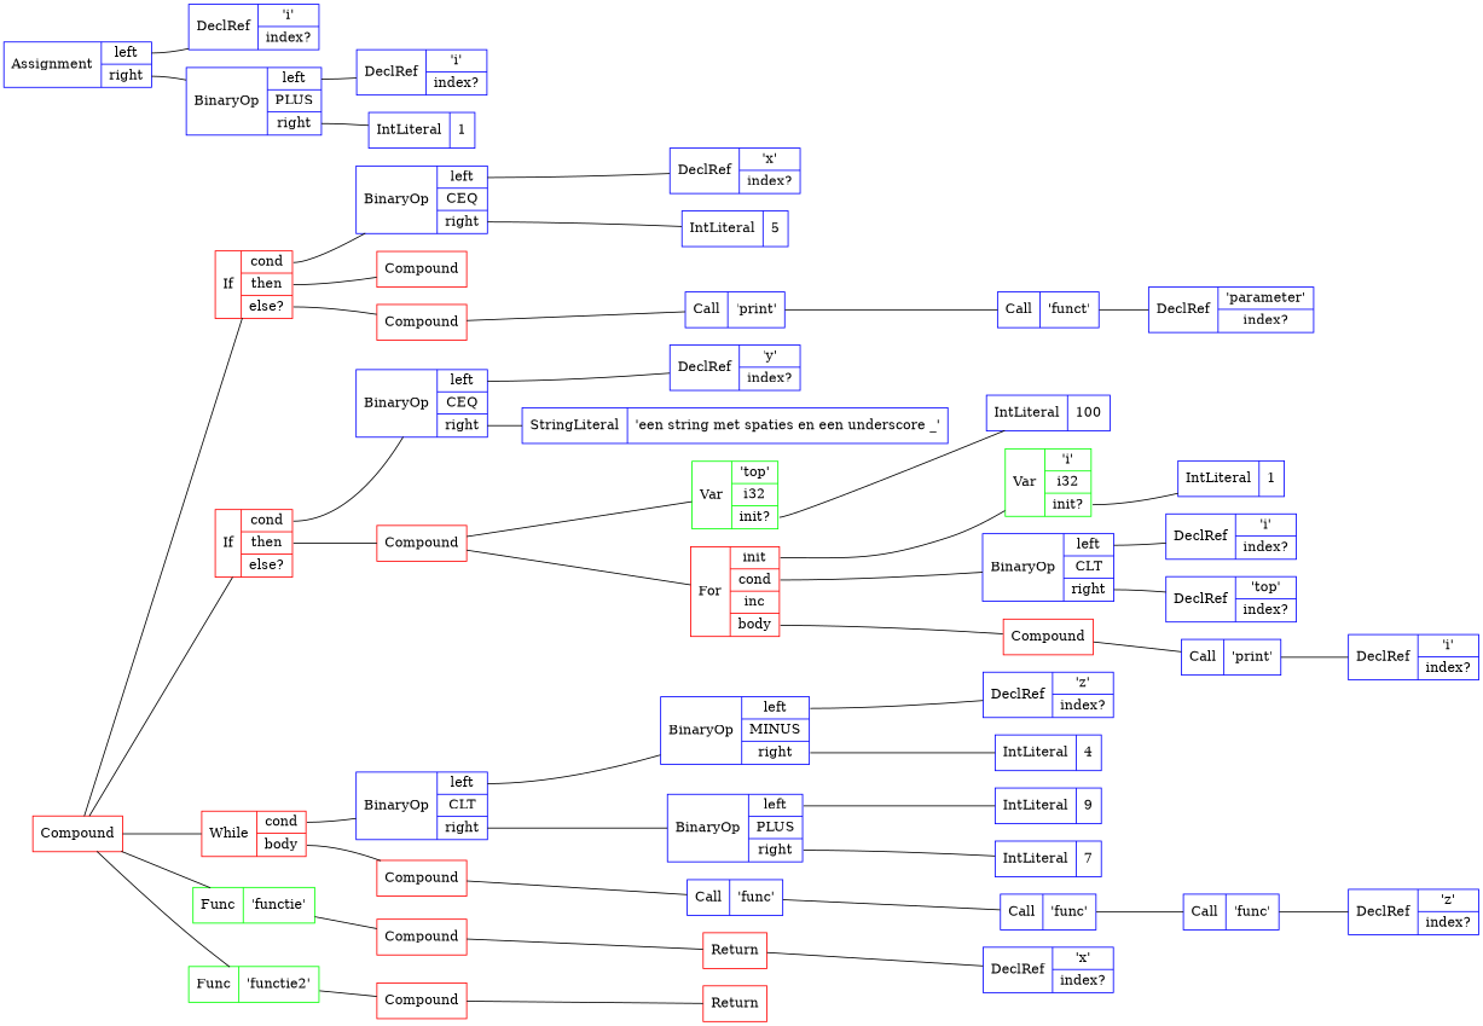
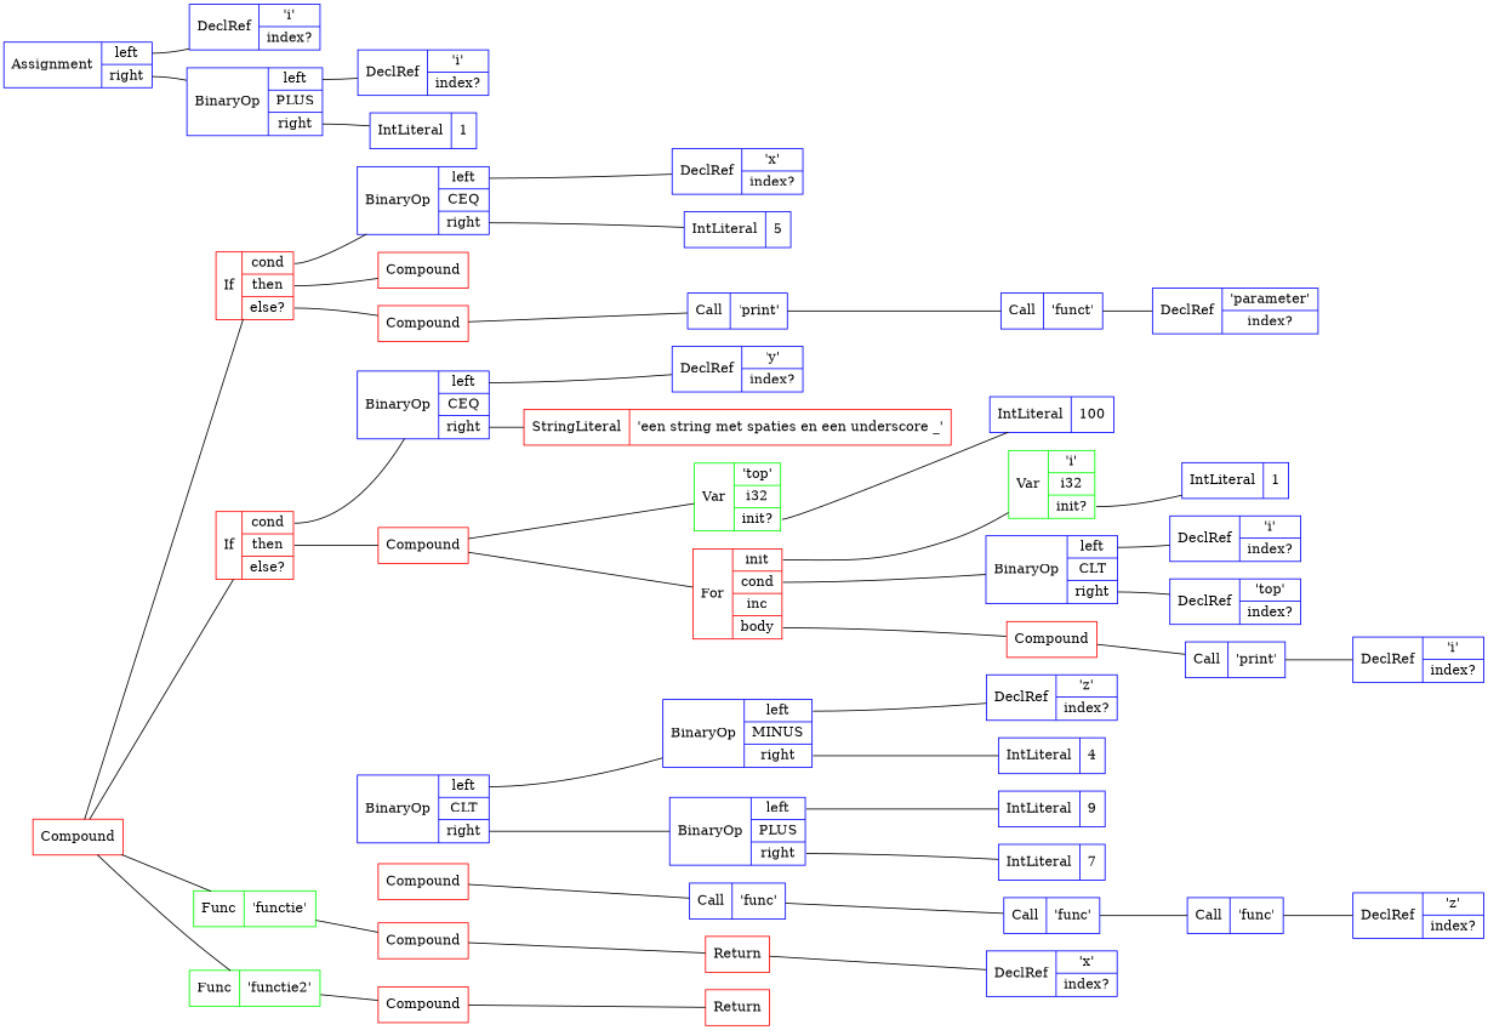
  graph {
    rankdir=LR
    node [color=blue shape=record]
    n1 [color=red label="{Compound}"]
    n2 [color=red label="{If|{<cond>cond|<then>then|<else>else?}}"]
    n3 [color=red label="{If|{<cond>cond|<then>then|<else>else?}}"]
-   n4 [color=red label="{While|{<cond>cond|<body>body}}"]
    n5 [color=green label="{Func|{<name>'functie'}}"]
    n6 [color=green label="{Func|{<name>'functie2'}}"]
    n7 [label="{BinaryOp|{<left>left|<op>CEQ|<right>right}}"]
    n8 [color=red label="{Compound}"]
    n9 [color=red label="{Compound}"]
    n10 [label="{BinaryOp|{<left>left|<op>CEQ|<right>right}}"]
    n11 [color=red label="{Compound}"]
    n12 [label="{BinaryOp|{<left>left|<op>CLT|<right>right}}"]
    n13 [color=red label="{Compound}"]
    n14 [color=red label="{Compound}"]
    n15 [color=red label="{Compound}"]
    n16 [label="{DeclRef|{<decl>'x'|<index>index?}}"]
    n17 [label="{IntLiteral|{<value>5}}"]
    n18 [label="{Call|{<name>'print'}}"]
    n19 [label="{Call|{<name>'funct'}}"]
    n20 [label="{DeclRef|{<decl>'parameter'|<index>index?}}"]
    n21 [label="{DeclRef|{<decl>'y'|<index>index?}}"]
-   n22 [label="{StringLiteral|{<value>'een string met spaties en een underscore _'}}"]
+   n22 [color=red label="{StringLiteral|{<value>'een string met spaties en een underscore _'}}"]
    n23 [color=green label="{Var|{<name>'top'|<type>i32|<init>init?}}"]
    n24 [color=red label="{For|{<init>init|<cond>cond|<inc>inc|<body>body}}"]
    n25 [label="{IntLiteral|{<value>100}}"]
    n26 [color=green label="{Var|{<name>'i'|<type>i32|<init>init?}}"]
    n27 [label="{BinaryOp|{<left>left|<op>CLT|<right>right}}"]
    n28 [color=red label="{Compound}"]
    n29 [label="{IntLiteral|{<value>1}}"]
    n30 [label="{DeclRef|{<decl>'i'|<index>index?}}"]
    n31 [label="{DeclRef|{<decl>'top'|<index>index?}}"]
    n32 [label="{Assignment|{<left>left|<right>right}}"]
    n33 [label="{DeclRef|{<decl>'i'|<index>index?}}"]
    n34 [label="{BinaryOp|{<left>left|<op>PLUS|<right>right}}"]
    n35 [label="{Call|{<name>'print'}}"]
    n36 [label="{DeclRef|{<decl>'i'|<index>index?}}"]
    n37 [label="{IntLiteral|{<value>1}}"]
    n38 [label="{DeclRef|{<decl>'i'|<index>index?}}"]
    n39 [label="{BinaryOp|{<left>left|<op>MINUS|<right>right}}"]
    n40 [label="{BinaryOp|{<left>left|<op>PLUS|<right>right}}"]
    n41 [label="{Call|{<name>'func'}}"]
    n42 [label="{DeclRef|{<decl>'z'|<index>index?}}"]
    n43 [label="{IntLiteral|{<value>4}}"]
    n44 [label="{IntLiteral|{<value>9}}"]
    n45 [label="{IntLiteral|{<value>7}}"]
    n46 [label="{Call|{<name>'func'}}"]
    n47 [label="{Call|{<name>'func'}}"]
    n48 [label="{DeclRef|{<decl>'z'|<index>index?}}"]
    n49 [color=red label="{Return}"]
    n50 [label="{DeclRef|{<decl>'x'|<index>index?}}"]
    n51 [color=red label="{Return}"]
    n1 -- n2
    n1 -- n3
-   n1 -- n4
    n1 -- n5
    n1 -- n6
    n2 -- n7 [tailport=cond]
    n2 -- n8 [tailport=then]
    n2 -- n9 [tailport=else]
    n3 -- n10 [tailport=cond]
    n3 -- n11 [tailport=then]
-   n4 -- n12 [tailport=cond]
-   n4 -- n13 [tailport=body]
    n5 -- n14
    n6 -- n15
    n7 -- n16 [tailport=left]
    n7 -- n17 [tailport=right]
    n9 -- n18
    n10 -- n21 [tailport=left]
    n10 -- n22 [tailport=right]
    n11 -- n23
    n11 -- n24
    n12 -- n39 [tailport=left]
    n12 -- n40 [tailport=right]
    n13 -- n41
    n14 -- n49
    n15 -- n51
    n18 -- n19
    n19 -- n20
    n23 -- n25 [tailport=init]
    n24 -- n26 [tailport=init]
    n24 -- n27 [tailport=cond]
    n24 -- n28 [tailport=body]
    n26 -- n29 [tailport=init]
    n27 -- n30 [tailport=left]
    n27 -- n31 [tailport=right]
    n28 -- n35
    n32 -- n33 [tailport=left]
    n32 -- n34 [tailport=right]
    n34 -- n36 [tailport=left]
    n34 -- n37 [tailport=right]
    n35 -- n38
    n39 -- n42 [tailport=left]
    n39 -- n43 [tailport=right]
    n40 -- n44 [tailport=left]
    n40 -- n45 [tailport=right]
    n41 -- n46
    n46 -- n47
    n47 -- n48
    n49 -- n50
  }
